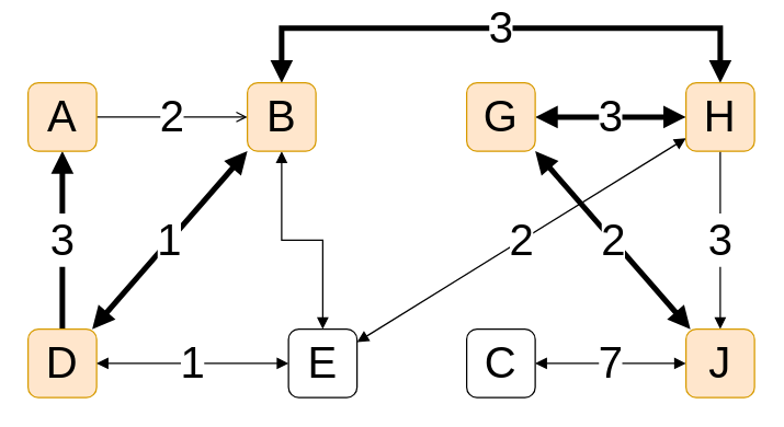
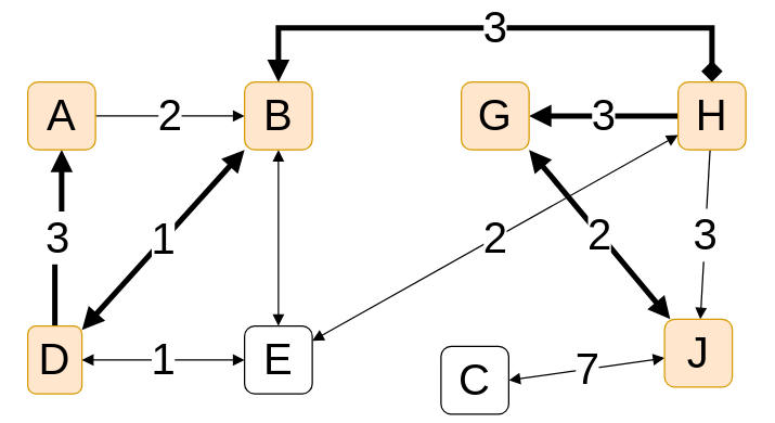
  <mxCell id="0" />
  <mxCell id="1" parent="0" />
  <mxCell id="2" value="3" style="edgeStyle=orthogonalEdgeStyle;rounded=0;orthogonalLoop=1;jettySize=auto;html=1;fontSize=32;startArrow=block;startFill=1;endArrow=none;endFill=1;strokeWidth=4;" edge="1" parent="1" source="4" target="6"><mxGeometry relative="1" as="geometry" /></mxCell>
- <mxCell id="3" value="2" style="edgeStyle=orthogonalEdgeStyle;rounded=0;orthogonalLoop=1;jettySize=auto;html=1;entryX=0;entryY=0.5;entryDx=0;entryDy=0;startArrow=none;startFill=0;endArrow=open;endFill=1;fontSize=32;" edge="1" parent="1" source="4" target="9"><mxGeometry relative="1" as="geometry" /></mxCell>
+ <mxCell id="3" value="2" style="edgeStyle=orthogonalEdgeStyle;rounded=0;orthogonalLoop=1;jettySize=auto;html=1;entryX=0;entryY=0.5;entryDx=0;entryDy=0;startArrow=none;startFill=0;endArrow=block;endFill=1;fontSize=32;" edge="1" parent="1" source="4" target="9"><mxGeometry relative="1" as="geometry" /></mxCell>
  <mxCell id="4" value="A" style="shape=ext;rounded=1;html=1;whiteSpace=wrap;fontSize=32;fillColor=#ffe6cc;strokeColor=#d79b00;" vertex="1" parent="1"><mxGeometry x="20" y="60" width="50" height="50" as="geometry" /></mxCell>
  <mxCell id="5" value="1" style="rounded=0;orthogonalLoop=1;jettySize=auto;html=1;entryX=0;entryY=1;entryDx=0;entryDy=0;startArrow=block;startFill=1;endArrow=block;endFill=1;fontSize=32;strokeWidth=4;" edge="1" parent="1" source="6" target="9"><mxGeometry relative="1" as="geometry" /></mxCell>
- <mxCell id="6" value="D" style="shape=ext;rounded=1;html=1;whiteSpace=wrap;fontSize=32;fillColor=#ffe6cc;strokeColor=#d79b00;" vertex="1" parent="1"><mxGeometry x="20" y="240" width="50" height="50" as="geometry" /></mxCell>
+ <mxCell id="6" value="D" style="shape=ext;rounded=1;html=1;whiteSpace=wrap;fontSize=32;fillColor=#ffe6cc;strokeColor=#d79b00;" vertex="1" parent="1"><mxGeometry x="20" y="240" width="40" height="50" as="geometry" /></mxCell>
  <mxCell id="7" style="edgeStyle=orthogonalEdgeStyle;rounded=0;orthogonalLoop=1;jettySize=auto;html=1;startArrow=block;startFill=1;endArrow=block;endFill=1;fontSize=32;" edge="1" parent="1" source="9" target="12"><mxGeometry relative="1" as="geometry" /></mxCell>
- <mxCell id="8" value="3" style="edgeStyle=none;rounded=0;orthogonalLoop=1;jettySize=auto;html=1;entryX=0.5;entryY=0;entryDx=0;entryDy=0;startArrow=block;startFill=1;endArrow=block;endFill=1;strokeColor=#000000;fontSize=32;strokeWidth=4;" edge="1" parent="1" source="9" target="17"><mxGeometry relative="1" as="geometry"><Array as="points"><mxPoint x="205" y="20" /><mxPoint x="525" y="20" /></Array></mxGeometry></mxCell>
+ <mxCell id="8" value="3" style="edgeStyle=none;rounded=0;orthogonalLoop=1;jettySize=auto;html=1;entryX=0.5;entryY=0;entryDx=0;entryDy=0;startArrow=block;startFill=1;endArrow=diamond;endFill=1;strokeColor=#000000;fontSize=32;strokeWidth=4;" edge="1" parent="1" source="9" target="17"><mxGeometry relative="1" as="geometry"><Array as="points"><mxPoint x="205" y="20" /><mxPoint x="525" y="20" /></Array></mxGeometry></mxCell>
  <mxCell id="9" value="B" style="shape=ext;rounded=1;html=1;whiteSpace=wrap;fontSize=32;fillColor=#ffe6cc;strokeColor=#d79b00;" vertex="1" parent="1"><mxGeometry x="180" y="60" width="50" height="50" as="geometry" /></mxCell>
  <mxCell id="10" value="1" style="edgeStyle=orthogonalEdgeStyle;rounded=0;orthogonalLoop=1;jettySize=auto;html=1;entryX=1;entryY=0.5;entryDx=0;entryDy=0;startArrow=block;startFill=1;endArrow=block;endFill=1;fontSize=32;" edge="1" parent="1" source="12" target="6"><mxGeometry relative="1" as="geometry" /></mxCell>
  <mxCell id="11" value="2" style="edgeStyle=none;rounded=0;orthogonalLoop=1;jettySize=auto;html=1;startArrow=block;startFill=1;endArrow=block;endFill=1;strokeColor=#000000;fontSize=32;" edge="1" parent="1" source="12" target="17"><mxGeometry relative="1" as="geometry" /></mxCell>
- <mxCell id="12" value="E" style="shape=ext;rounded=1;html=1;whiteSpace=wrap;fontSize=32;" vertex="1" parent="1"><mxGeometry x="210" y="240" width="50" height="50" as="geometry" /></mxCell>
- <mxCell id="13" value="C" style="shape=ext;rounded=1;html=1;whiteSpace=wrap;fontSize=32;" vertex="1" parent="1"><mxGeometry x="340" y="240" width="50" height="50" as="geometry" /></mxCell>
- <mxCell id="14" value="3" style="edgeStyle=none;rounded=0;orthogonalLoop=1;jettySize=auto;html=1;entryX=0;entryY=0.5;entryDx=0;entryDy=0;startArrow=block;startFill=1;endArrow=block;endFill=1;strokeColor=#000000;fontSize=32;strokeWidth=4;" edge="1" parent="1" source="15" target="17"><mxGeometry relative="1" as="geometry" /></mxCell>
+ <mxCell id="12" value="E" style="shape=ext;rounded=1;html=1;whiteSpace=wrap;fontSize=32;" vertex="1" parent="1"><mxGeometry x="180" y="240" width="50" height="50" as="geometry" /></mxCell>
+ <mxCell id="13" value="C" style="shape=ext;rounded=1;html=1;whiteSpace=wrap;fontSize=32;" vertex="1" parent="1"><mxGeometry x="325" y="255" width="50" height="50" as="geometry" /></mxCell>
+ <mxCell id="14" value="3" style="edgeStyle=none;rounded=0;orthogonalLoop=1;jettySize=auto;html=1;entryX=0;entryY=0.5;entryDx=0;entryDy=0;startArrow=block;startFill=1;endArrow=none;endFill=1;strokeColor=#000000;fontSize=32;strokeWidth=4;" edge="1" parent="1" source="15" target="17"><mxGeometry relative="1" as="geometry" /></mxCell>
  <mxCell id="15" value="G" style="shape=ext;rounded=1;html=1;whiteSpace=wrap;fontSize=32;fillColor=#ffe6cc;strokeColor=#d79b00;" vertex="1" parent="1"><mxGeometry x="340" y="60" width="50" height="50" as="geometry" /></mxCell>
  <mxCell id="16" value="3" style="edgeStyle=none;rounded=0;orthogonalLoop=1;jettySize=auto;html=1;startArrow=none;startFill=0;endArrow=block;endFill=1;strokeColor=#000000;fontSize=32;" edge="1" parent="1" source="17" target="20"><mxGeometry relative="1" as="geometry" /></mxCell>
  <mxCell id="17" value="H" style="shape=ext;rounded=1;html=1;whiteSpace=wrap;fontSize=32;fillColor=#ffe6cc;strokeColor=#d79b00;" vertex="1" parent="1"><mxGeometry x="500" y="60" width="50" height="50" as="geometry" /></mxCell>
  <mxCell id="18" value="7" style="edgeStyle=none;rounded=0;orthogonalLoop=1;jettySize=auto;html=1;entryX=1;entryY=0.5;entryDx=0;entryDy=0;startArrow=block;startFill=1;endArrow=block;endFill=1;strokeColor=#000000;fontSize=32;" edge="1" parent="1" source="20" target="13"><mxGeometry relative="1" as="geometry" /></mxCell>
  <mxCell id="19" value="2" style="edgeStyle=none;rounded=0;orthogonalLoop=1;jettySize=auto;html=1;entryX=1;entryY=1;entryDx=0;entryDy=0;startArrow=block;startFill=1;endArrow=block;endFill=1;strokeColor=#000000;fontSize=32;strokeWidth=4;" edge="1" parent="1" source="20" target="15"><mxGeometry relative="1" as="geometry" /></mxCell>
- <mxCell id="20" value="J" style="shape=ext;rounded=1;html=1;whiteSpace=wrap;fontSize=32;fillColor=#ffe6cc;strokeColor=#d79b00;" vertex="1" parent="1"><mxGeometry x="500" y="240" width="50" height="50" as="geometry" /></mxCell>
+ <mxCell id="20" value="J" style="shape=ext;rounded=1;html=1;whiteSpace=wrap;fontSize=32;fillColor=#ffe6cc;strokeColor=#d79b00;" vertex="1" parent="1"><mxGeometry x="490" y="235" width="50" height="50" as="geometry" /></mxCell>
